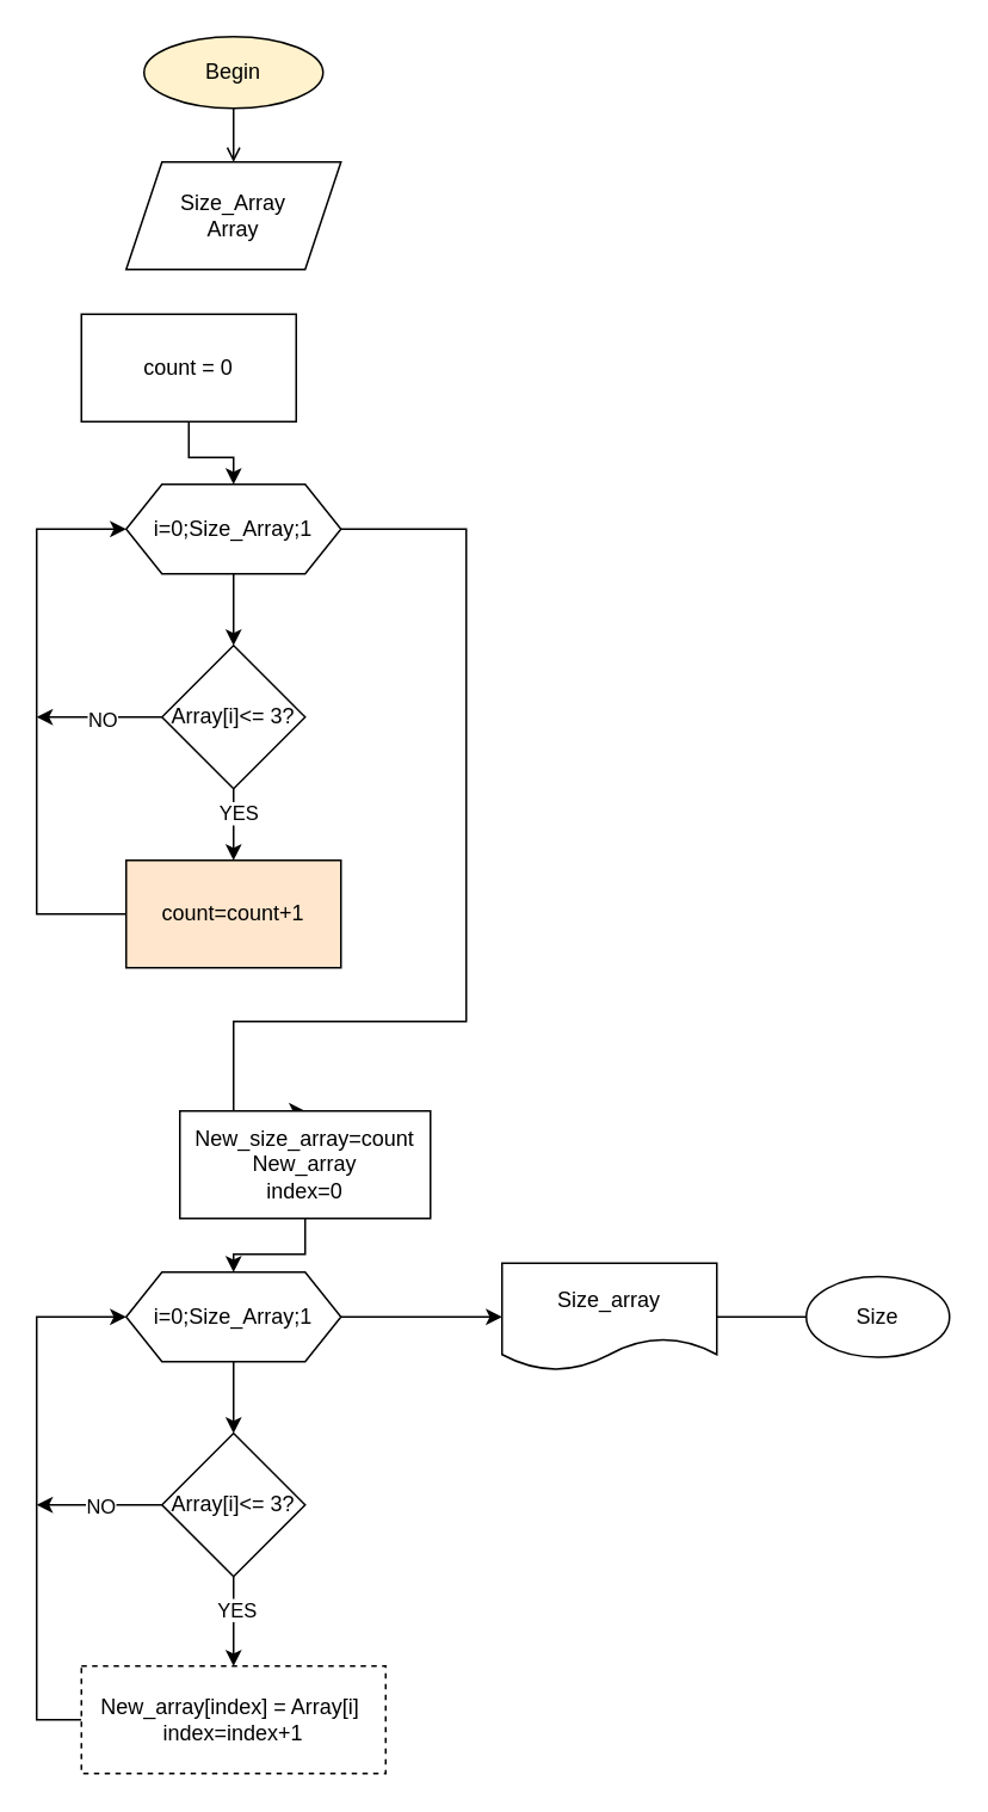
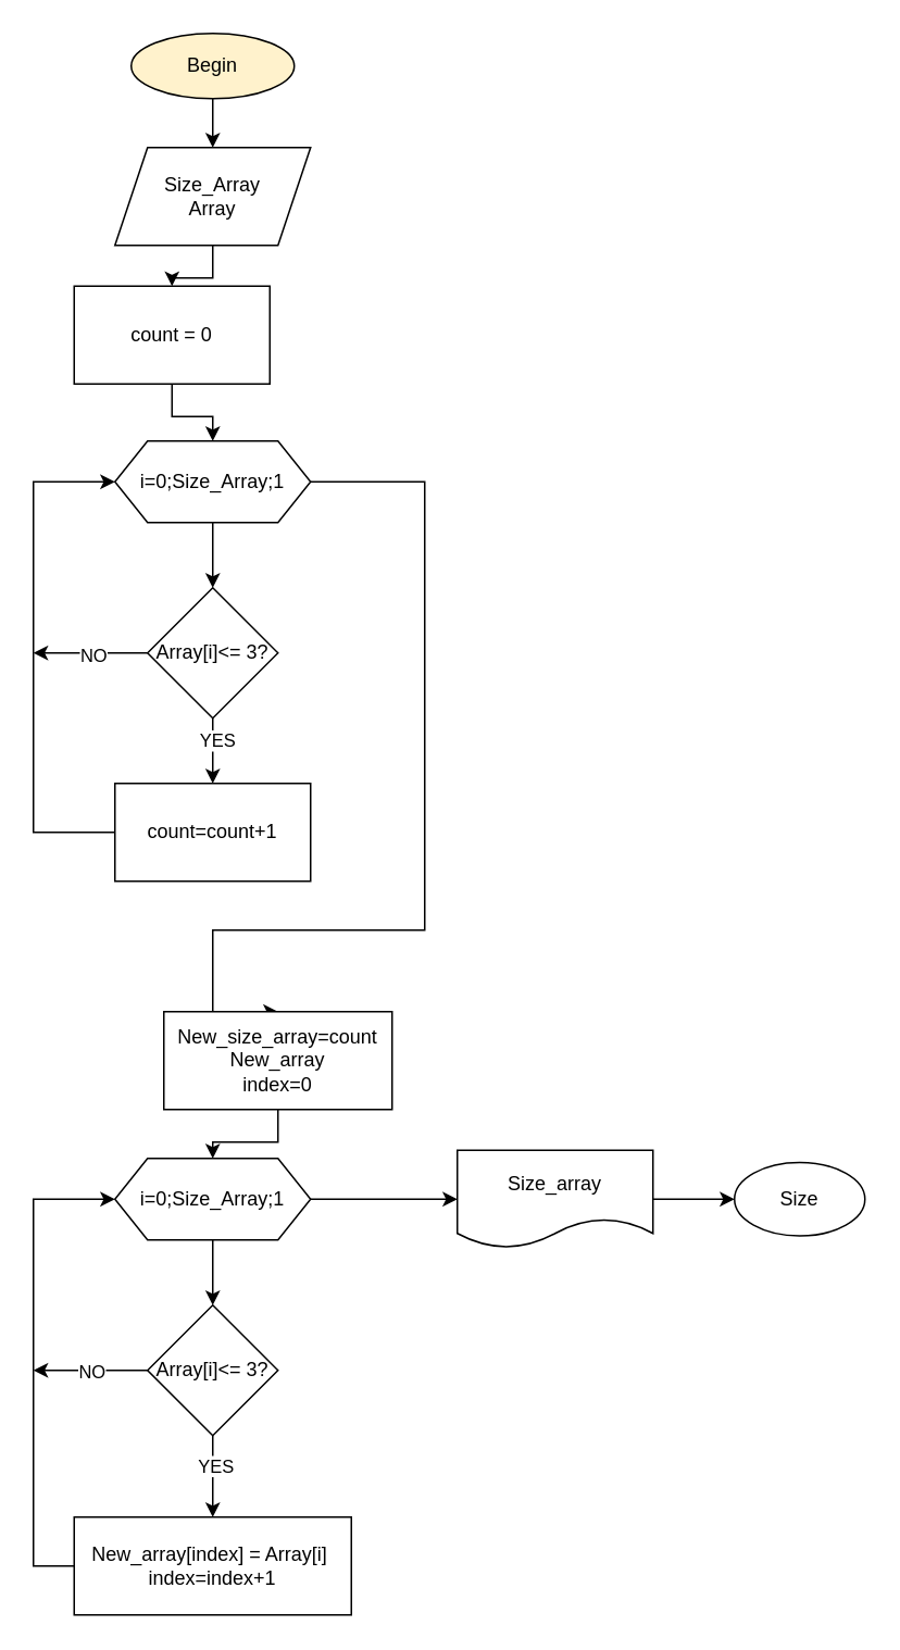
  <mxCell id="0" />
  <mxCell id="1" parent="0" />
- <mxCell id="2" style="edgeStyle=orthogonalEdgeStyle;rounded=0;orthogonalLoop=1;jettySize=auto;html=1;entryX=0.5;entryY=0;entryDx=0;entryDy=0;endArrow=open;" edge="1" parent="1" source="3" target="5"><mxGeometry relative="1" as="geometry" /></mxCell>
+ <mxCell id="2" style="edgeStyle=orthogonalEdgeStyle;rounded=0;orthogonalLoop=1;jettySize=auto;html=1;entryX=0.5;entryY=0;entryDx=0;entryDy=0;" edge="1" parent="1" source="3" target="5"><mxGeometry relative="1" as="geometry" /></mxCell>
  <mxCell id="3" value="Begin" style="ellipse;whiteSpace=wrap;html=1;fillColor=#fff2cc;" vertex="1" parent="1"><mxGeometry x="80" y="20" width="100" height="40" as="geometry" /></mxCell>
+ <mxCell id="4" value="" style="edgeStyle=orthogonalEdgeStyle;rounded=0;orthogonalLoop=1;jettySize=auto;html=1;" edge="1" parent="1" source="5" target="7"><mxGeometry relative="1" as="geometry" /></mxCell>
  <mxCell id="5" value="Size_Array&lt;br&gt;Array" style="shape=parallelogram;perimeter=parallelogramPerimeter;whiteSpace=wrap;html=1;fixedSize=1;" vertex="1" parent="1"><mxGeometry x="70" y="90" width="120" height="60" as="geometry" /></mxCell>
  <mxCell id="6" style="edgeStyle=orthogonalEdgeStyle;rounded=0;orthogonalLoop=1;jettySize=auto;html=1;entryX=0.5;entryY=0;entryDx=0;entryDy=0;" edge="1" parent="1" source="7" target="10"><mxGeometry relative="1" as="geometry" /></mxCell>
  <mxCell id="7" value="count = 0" style="whiteSpace=wrap;html=1;" vertex="1" parent="1"><mxGeometry x="45" y="175" width="120" height="60" as="geometry" /></mxCell>
  <mxCell id="8" value="" style="edgeStyle=orthogonalEdgeStyle;rounded=0;orthogonalLoop=1;jettySize=auto;html=1;" edge="1" parent="1" source="10" target="15"><mxGeometry relative="1" as="geometry" /></mxCell>
  <mxCell id="9" style="edgeStyle=orthogonalEdgeStyle;rounded=0;orthogonalLoop=1;jettySize=auto;html=1;entryX=0.5;entryY=0;entryDx=0;entryDy=0;exitX=1;exitY=0.5;exitDx=0;exitDy=0;" edge="1" parent="1" source="10" target="19"><mxGeometry relative="1" as="geometry"><Array as="points"><mxPoint x="260" y="295" /><mxPoint x="260" y="570" /><mxPoint x="130" y="570" /></Array></mxGeometry></mxCell>
  <mxCell id="10" value="i=0;Size_Array;1" style="shape=hexagon;perimeter=hexagonPerimeter2;whiteSpace=wrap;html=1;fixedSize=1;" vertex="1" parent="1"><mxGeometry x="70" y="270" width="120" height="50" as="geometry" /></mxCell>
  <mxCell id="11" value="" style="edgeStyle=orthogonalEdgeStyle;rounded=0;orthogonalLoop=1;jettySize=auto;html=1;" edge="1" parent="1" source="15" target="17"><mxGeometry relative="1" as="geometry" /></mxCell>
  <mxCell id="12" value="YES" style="edgeLabel;html=1;align=center;verticalAlign=middle;resizable=0;points=[];" vertex="1" connectable="0" parent="11"><mxGeometry x="-0.34" y="2" relative="1" as="geometry"><mxPoint as="offset" /></mxGeometry></mxCell>
  <mxCell id="13" style="edgeStyle=orthogonalEdgeStyle;rounded=0;orthogonalLoop=1;jettySize=auto;html=1;" edge="1" parent="1" source="15"><mxGeometry relative="1" as="geometry"><mxPoint x="20" y="400" as="targetPoint" /></mxGeometry></mxCell>
  <mxCell id="14" value="NO" style="edgeLabel;html=1;align=center;verticalAlign=middle;resizable=0;points=[];" vertex="1" connectable="0" parent="13"><mxGeometry x="-0.007" y="1" relative="1" as="geometry"><mxPoint x="1" as="offset" /></mxGeometry></mxCell>
  <mxCell id="15" value="Array[i]&amp;lt;= 3?" style="rhombus;whiteSpace=wrap;html=1;" vertex="1" parent="1"><mxGeometry x="90" y="360" width="80" height="80" as="geometry" /></mxCell>
  <mxCell id="16" style="edgeStyle=orthogonalEdgeStyle;rounded=0;orthogonalLoop=1;jettySize=auto;html=1;entryX=0;entryY=0.5;entryDx=0;entryDy=0;exitX=0;exitY=0.5;exitDx=0;exitDy=0;" edge="1" parent="1" source="17" target="10"><mxGeometry relative="1" as="geometry"><Array as="points"><mxPoint x="20" y="510" /><mxPoint x="20" y="295" /></Array></mxGeometry></mxCell>
- <mxCell id="17" value="count=count+1" style="whiteSpace=wrap;html=1;fillColor=#ffe6cc;" vertex="1" parent="1"><mxGeometry x="70" y="480" width="120" height="60" as="geometry" /></mxCell>
+ <mxCell id="17" value="count=count+1" style="whiteSpace=wrap;html=1;" vertex="1" parent="1"><mxGeometry x="70" y="480" width="120" height="60" as="geometry" /></mxCell>
  <mxCell id="18" style="edgeStyle=orthogonalEdgeStyle;rounded=0;orthogonalLoop=1;jettySize=auto;html=1;entryX=0.5;entryY=0;entryDx=0;entryDy=0;" edge="1" parent="1" source="19" target="22"><mxGeometry relative="1" as="geometry" /></mxCell>
  <mxCell id="19" value="New_size_array=count&lt;br&gt;New_array&lt;br&gt;index=0" style="whiteSpace=wrap;html=1;" vertex="1" parent="1"><mxGeometry x="100" y="620" width="140" height="60" as="geometry" /></mxCell>
  <mxCell id="20" value="" style="edgeStyle=orthogonalEdgeStyle;rounded=0;orthogonalLoop=1;jettySize=auto;html=1;" edge="1" parent="1" source="22" target="26"><mxGeometry relative="1" as="geometry" /></mxCell>
  <mxCell id="21" style="edgeStyle=orthogonalEdgeStyle;rounded=0;orthogonalLoop=1;jettySize=auto;html=1;entryX=0;entryY=0.5;entryDx=0;entryDy=0;" edge="1" parent="1" source="22" target="28"><mxGeometry relative="1" as="geometry" /></mxCell>
  <mxCell id="22" value="i=0;Size_Array;1" style="shape=hexagon;perimeter=hexagonPerimeter2;whiteSpace=wrap;html=1;fixedSize=1;" vertex="1" parent="1"><mxGeometry x="70" y="710" width="120" height="50" as="geometry" /></mxCell>
  <mxCell id="23" value="" style="edgeStyle=orthogonalEdgeStyle;rounded=0;orthogonalLoop=1;jettySize=auto;html=1;" edge="1" parent="1" source="26" target="31"><mxGeometry relative="1" as="geometry" /></mxCell>
  <mxCell id="24" value="YES" style="edgeLabel;html=1;align=center;verticalAlign=middle;resizable=0;points=[];" vertex="1" connectable="0" parent="23"><mxGeometry x="-0.272" y="1" relative="1" as="geometry"><mxPoint as="offset" /></mxGeometry></mxCell>
  <mxCell id="25" value="NO" style="edgeStyle=orthogonalEdgeStyle;rounded=0;orthogonalLoop=1;jettySize=auto;html=1;" edge="1" parent="1" source="26"><mxGeometry relative="1" as="geometry"><mxPoint x="20" y="840" as="targetPoint" /></mxGeometry></mxCell>
  <mxCell id="26" value="Array[i]&amp;lt;= 3?" style="rhombus;whiteSpace=wrap;html=1;" vertex="1" parent="1"><mxGeometry x="90" y="800" width="80" height="80" as="geometry" /></mxCell>
- <mxCell id="27" value="" style="edgeStyle=orthogonalEdgeStyle;rounded=0;orthogonalLoop=1;jettySize=auto;html=1;endArrow=none;" edge="1" parent="1" source="28" target="29"><mxGeometry relative="1" as="geometry" /></mxCell>
+ <mxCell id="27" value="" style="edgeStyle=orthogonalEdgeStyle;rounded=0;orthogonalLoop=1;jettySize=auto;html=1;" edge="1" parent="1" source="28" target="29"><mxGeometry relative="1" as="geometry" /></mxCell>
  <mxCell id="28" value="Size_array" style="shape=document;whiteSpace=wrap;html=1;boundedLbl=1;" vertex="1" parent="1"><mxGeometry x="280" y="705" width="120" height="60" as="geometry" /></mxCell>
  <mxCell id="29" value="Size" style="ellipse;whiteSpace=wrap;html=1;" vertex="1" parent="1"><mxGeometry x="450" y="712.5" width="80" height="45" as="geometry" /></mxCell>
  <mxCell id="30" style="edgeStyle=orthogonalEdgeStyle;rounded=0;orthogonalLoop=1;jettySize=auto;html=1;entryX=0;entryY=0.5;entryDx=0;entryDy=0;exitX=0;exitY=0.5;exitDx=0;exitDy=0;" edge="1" parent="1" source="31" target="22"><mxGeometry relative="1" as="geometry"><Array as="points"><mxPoint x="20" y="960" /><mxPoint x="20" y="735" /></Array></mxGeometry></mxCell>
- <mxCell id="31" value="New_array[index] = Array[i]&amp;nbsp;&lt;br&gt;index=index+1" style="whiteSpace=wrap;html=1;dashed=1;" vertex="1" parent="1"><mxGeometry x="45" y="930" width="170" height="60" as="geometry" /></mxCell>
+ <mxCell id="31" value="New_array[index] = Array[i]&amp;nbsp;&lt;br&gt;index=index+1" style="whiteSpace=wrap;html=1;" vertex="1" parent="1"><mxGeometry x="45" y="930" width="170" height="60" as="geometry" /></mxCell>
